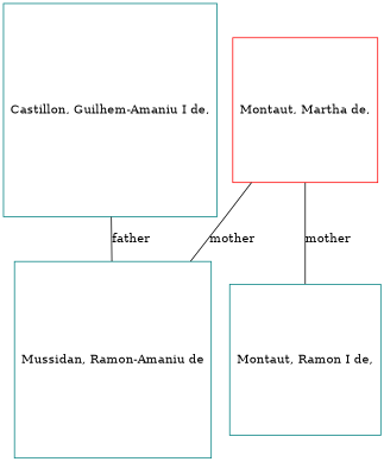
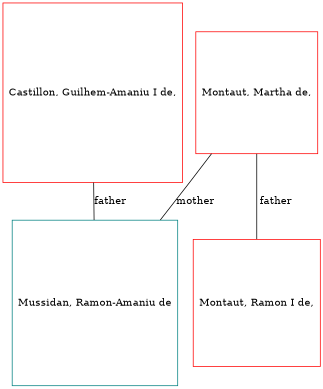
  digraph {
    node [color=red regular=1 shape=box]
    edge [arrowsize=0.0 dir=none]
-   n1 [color=teal label="Castillon, Guilhem-Amaniu I de,"]
+   n1 [label="Castillon, Guilhem-Amaniu I de,"]
    n2 [color=teal label="Mussidan, Ramon-Amaniu de"]
-   n3 [color=teal label="Montaut, Ramon I de,"]
+   n3 [label="Montaut, Ramon I de,"]
    n4 [label="Montaut, Martha de,"]
    n1 -> n2 [label=father]
    n4 -> n2 [label=mother]
-   n4 -> n3 [label=mother]
+   n4 -> n3 [label=father]
  }
